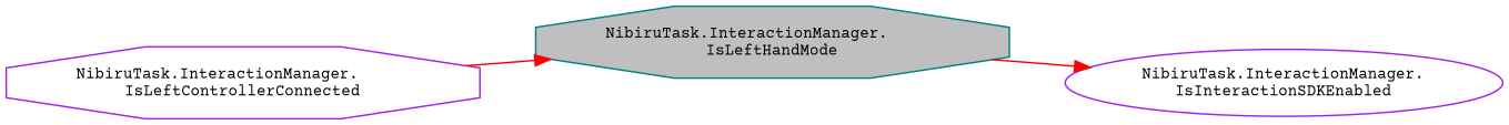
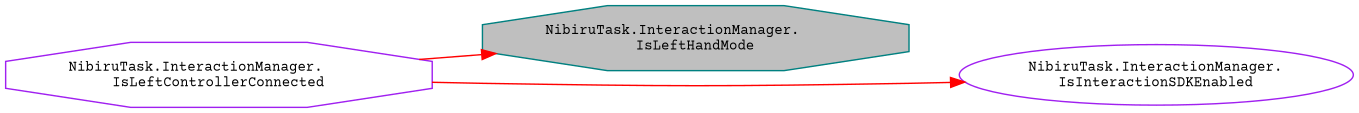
  digraph {
    fontname="Courier Prime"
    rankdir=LR
    node [color=purple fillcolor=white fontname="Courier Prime" fontsize=10 shape=octagon style=filled]
    edge [color=red fontname="Courier Prime" fontsize=10 labelfontname=Helvetica labelfontsize=10 style=solid]
    n1 [color=teal fillcolor=grey75 fontcolor=black height=0.2 label="NibiruTask.InteractionManager.\lIsLeftHandMode" width=0.4]
    n2 [height=0.2 label="NibiruTask.InteractionManager.\lIsLeftControllerConnected" width=0.4]
    n3 [height=0.2 label="NibiruTask.InteractionManager.\lIsInteractionSDKEnabled" shape=ellipse width=0.4]
    n2 -> n1
-   n1 -> n3
+   n2 -> n3
  }
